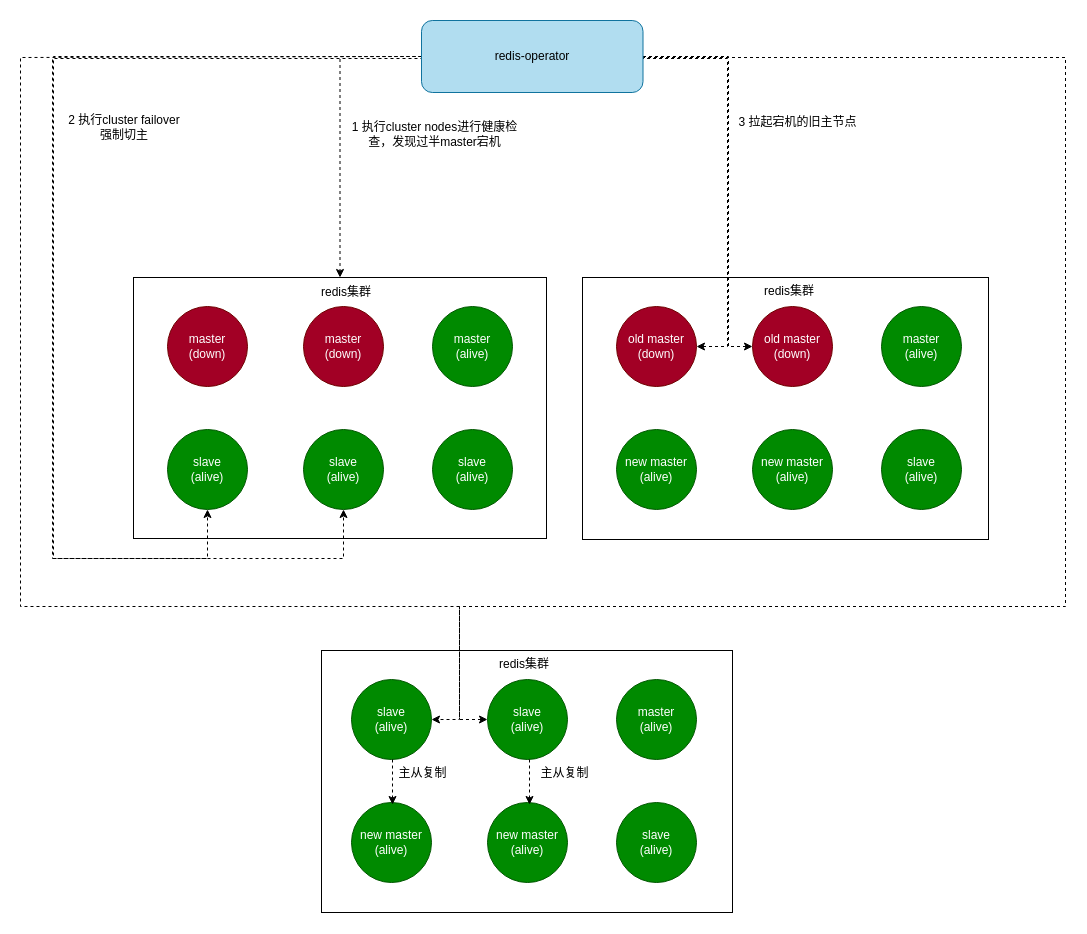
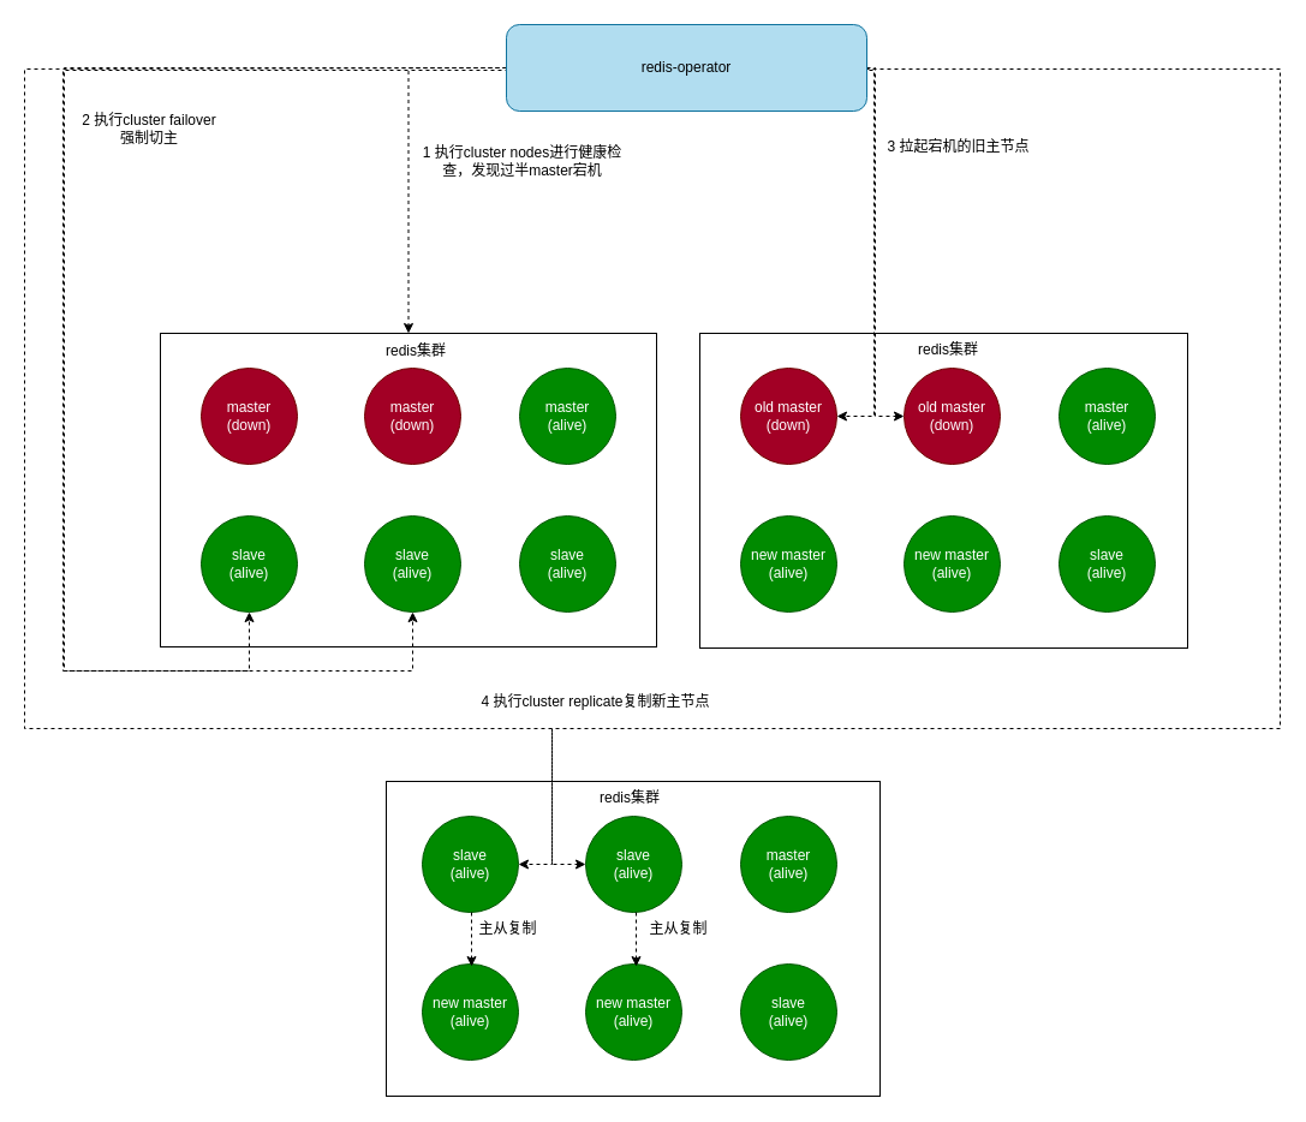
  <mxCell id="0" />
  <mxCell id="1" parent="0" />
  <mxCell id="2" value="" style="rounded=0;whiteSpace=wrap;html=1;" parent="1" vertex="1"><mxGeometry x="321" y="650" width="411" height="262" as="geometry" /></mxCell>
  <mxCell id="3" value="" style="rounded=0;whiteSpace=wrap;html=1;" parent="1" vertex="1"><mxGeometry x="133" y="277" width="413" height="261" as="geometry" /></mxCell>
  <mxCell id="4" value="master&lt;br&gt;(down)" style="ellipse;whiteSpace=wrap;html=1;aspect=fixed;fillColor=#a20025;fontColor=#ffffff;strokeColor=#6F0000;" parent="1" vertex="1"><mxGeometry x="167" y="306" width="80" height="80" as="geometry" /></mxCell>
  <mxCell id="5" value="slave&lt;br&gt;(alive)" style="ellipse;whiteSpace=wrap;html=1;aspect=fixed;fillColor=#008a00;fontColor=#ffffff;strokeColor=#005700;" parent="1" vertex="1"><mxGeometry x="167" y="429" width="80" height="80" as="geometry" /></mxCell>
  <mxCell id="6" value="master&lt;br&gt;(down)" style="ellipse;whiteSpace=wrap;html=1;aspect=fixed;fillColor=#a20025;fontColor=#ffffff;strokeColor=#6F0000;" parent="1" vertex="1"><mxGeometry x="303" y="306" width="80" height="80" as="geometry" /></mxCell>
  <mxCell id="7" value="slave&lt;br&gt;(alive)" style="ellipse;whiteSpace=wrap;html=1;aspect=fixed;fillColor=#008a00;fontColor=#ffffff;strokeColor=#005700;" parent="1" vertex="1"><mxGeometry x="303" y="429" width="80" height="80" as="geometry" /></mxCell>
  <mxCell id="8" value="master&lt;br&gt;(alive)" style="ellipse;whiteSpace=wrap;html=1;aspect=fixed;fillColor=#008a00;fontColor=#ffffff;strokeColor=#005700;" parent="1" vertex="1"><mxGeometry x="432" y="306" width="80" height="80" as="geometry" /></mxCell>
  <mxCell id="9" value="slave&lt;br&gt;(alive)" style="ellipse;whiteSpace=wrap;html=1;aspect=fixed;fillColor=#008a00;fontColor=#ffffff;strokeColor=#005700;" parent="1" vertex="1"><mxGeometry x="432" y="429" width="80" height="80" as="geometry" /></mxCell>
  <mxCell id="10" style="edgeStyle=orthogonalEdgeStyle;rounded=0;orthogonalLoop=1;jettySize=auto;html=1;exitX=1;exitY=0.5;exitDx=0;exitDy=0;dashed=1;" parent="1" source="37" target="23" edge="1"><mxGeometry relative="1" as="geometry"><mxPoint x="1065" y="622" as="targetPoint" /><Array as="points"><mxPoint x="643" y="57" /><mxPoint x="1065" y="57" /><mxPoint x="1065" y="606" /><mxPoint x="459" y="606" /><mxPoint x="459" y="719" /></Array></mxGeometry></mxCell>
  <mxCell id="11" style="edgeStyle=orthogonalEdgeStyle;rounded=0;orthogonalLoop=1;jettySize=auto;html=1;exitX=0;exitY=0.5;exitDx=0;exitDy=0;dashed=1;" parent="1" source="37" target="21" edge="1"><mxGeometry relative="1" as="geometry"><mxPoint x="50" y="758" as="targetPoint" /><Array as="points"><mxPoint x="20" y="57" /><mxPoint x="20" y="606" /><mxPoint x="459" y="606" /><mxPoint x="459" y="719" /></Array></mxGeometry></mxCell>
  <mxCell id="12" value="1 执行cluster nodes进行健康检查，发现过半master宕机" style="text;html=1;strokeColor=none;fillColor=none;align=center;verticalAlign=middle;whiteSpace=wrap;rounded=0;" parent="1" vertex="1"><mxGeometry x="344" y="119" width="181" height="30" as="geometry" /></mxCell>
  <mxCell id="13" value="" style="rounded=0;whiteSpace=wrap;html=1;" parent="1" vertex="1"><mxGeometry x="582" y="277" width="406" height="262" as="geometry" /></mxCell>
  <mxCell id="14" value="old master&lt;br&gt;(down)" style="ellipse;whiteSpace=wrap;html=1;aspect=fixed;fillColor=#a20025;fontColor=#ffffff;strokeColor=#6F0000;" parent="1" vertex="1"><mxGeometry x="616" y="306" width="80" height="80" as="geometry" /></mxCell>
  <mxCell id="15" value="new master&lt;br&gt;(alive)" style="ellipse;whiteSpace=wrap;html=1;aspect=fixed;fillColor=#008a00;fontColor=#ffffff;strokeColor=#005700;" parent="1" vertex="1"><mxGeometry x="616" y="429" width="80" height="80" as="geometry" /></mxCell>
  <mxCell id="16" value="old master&lt;br&gt;(down)" style="ellipse;whiteSpace=wrap;html=1;aspect=fixed;fillColor=#a20025;fontColor=#ffffff;strokeColor=#6F0000;" parent="1" vertex="1"><mxGeometry x="752" y="306" width="80" height="80" as="geometry" /></mxCell>
  <mxCell id="17" value="new master&lt;br&gt;(alive)" style="ellipse;whiteSpace=wrap;html=1;aspect=fixed;fillColor=#008a00;fontColor=#ffffff;strokeColor=#005700;" parent="1" vertex="1"><mxGeometry x="752" y="429" width="80" height="80" as="geometry" /></mxCell>
  <mxCell id="18" value="master&lt;br&gt;(alive)" style="ellipse;whiteSpace=wrap;html=1;aspect=fixed;fillColor=#008a00;fontColor=#ffffff;strokeColor=#005700;" parent="1" vertex="1"><mxGeometry x="881" y="306" width="80" height="80" as="geometry" /></mxCell>
  <mxCell id="19" value="slave&lt;br&gt;(alive)" style="ellipse;whiteSpace=wrap;html=1;aspect=fixed;fillColor=#008a00;fontColor=#ffffff;strokeColor=#005700;" parent="1" vertex="1"><mxGeometry x="881" y="429" width="80" height="80" as="geometry" /></mxCell>
  <mxCell id="20" value="3 拉起宕机的旧主节点" style="text;html=1;strokeColor=none;fillColor=none;align=center;verticalAlign=middle;whiteSpace=wrap;rounded=0;" parent="1" vertex="1"><mxGeometry x="732" y="107" width="131" height="30" as="geometry" /></mxCell>
  <mxCell id="21" value="slave&lt;br&gt;(alive)" style="ellipse;whiteSpace=wrap;html=1;aspect=fixed;fillColor=#008a00;fontColor=#ffffff;strokeColor=#005700;" parent="1" vertex="1"><mxGeometry x="351" y="679" width="80" height="80" as="geometry" /></mxCell>
  <mxCell id="22" value="new master&lt;br&gt;(alive)" style="ellipse;whiteSpace=wrap;html=1;aspect=fixed;fillColor=#008a00;fontColor=#ffffff;strokeColor=#005700;" parent="1" vertex="1"><mxGeometry x="351" y="802" width="80" height="80" as="geometry" /></mxCell>
  <mxCell id="23" value="slave&lt;br&gt;(alive)" style="ellipse;whiteSpace=wrap;html=1;aspect=fixed;fillColor=#008a00;fontColor=#ffffff;strokeColor=#005700;" parent="1" vertex="1"><mxGeometry x="487" y="679" width="80" height="80" as="geometry" /></mxCell>
  <mxCell id="24" value="new master&lt;br&gt;(alive)" style="ellipse;whiteSpace=wrap;html=1;aspect=fixed;fillColor=#008a00;fontColor=#ffffff;strokeColor=#005700;" parent="1" vertex="1"><mxGeometry x="487" y="802" width="80" height="80" as="geometry" /></mxCell>
  <mxCell id="25" value="master&lt;br&gt;(alive)" style="ellipse;whiteSpace=wrap;html=1;aspect=fixed;fillColor=#008a00;fontColor=#ffffff;strokeColor=#005700;" parent="1" vertex="1"><mxGeometry x="616" y="679" width="80" height="80" as="geometry" /></mxCell>
  <mxCell id="26" value="slave&lt;br&gt;(alive)" style="ellipse;whiteSpace=wrap;html=1;aspect=fixed;fillColor=#008a00;fontColor=#ffffff;strokeColor=#005700;" parent="1" vertex="1"><mxGeometry x="616" y="802" width="80" height="80" as="geometry" /></mxCell>
  <mxCell id="27" value="" style="endArrow=classic;html=1;rounded=0;dashed=1;exitX=1;exitY=0.5;exitDx=0;exitDy=0;" parent="1" edge="1"><mxGeometry width="50" height="50" relative="1" as="geometry"><mxPoint x="392" y="759" as="sourcePoint" /><mxPoint x="392" y="804" as="targetPoint" /><Array as="points" /></mxGeometry></mxCell>
  <mxCell id="28" value="" style="endArrow=classic;html=1;rounded=0;dashed=1;exitX=1;exitY=0.5;exitDx=0;exitDy=0;" parent="1" edge="1"><mxGeometry width="50" height="50" relative="1" as="geometry"><mxPoint x="529" y="759" as="sourcePoint" /><mxPoint x="529" y="804" as="targetPoint" /><Array as="points" /></mxGeometry></mxCell>
+ <mxCell id="29" value="4 执行cluster replicate复制新主节点" style="text;html=1;strokeColor=none;fillColor=none;align=center;verticalAlign=middle;whiteSpace=wrap;rounded=0;" parent="1" vertex="1"><mxGeometry x="389" y="569" width="213" height="30" as="geometry" /></mxCell>
  <mxCell id="30" value="主从复制" style="text;html=1;strokeColor=none;fillColor=none;align=center;verticalAlign=middle;whiteSpace=wrap;rounded=0;" parent="1" vertex="1"><mxGeometry x="385" y="765" width="75" height="16" as="geometry" /></mxCell>
  <mxCell id="31" value="主从复制" style="text;html=1;strokeColor=none;fillColor=none;align=center;verticalAlign=middle;whiteSpace=wrap;rounded=0;" parent="1" vertex="1"><mxGeometry x="527" y="765" width="75" height="16" as="geometry" /></mxCell>
  <mxCell id="32" style="edgeStyle=orthogonalEdgeStyle;rounded=0;orthogonalLoop=1;jettySize=auto;html=1;exitX=0;exitY=0.5;exitDx=0;exitDy=0;entryX=0.5;entryY=1;entryDx=0;entryDy=0;dashed=1;" parent="1" source="37" target="5" edge="1"><mxGeometry relative="1" as="geometry"><Array as="points"><mxPoint x="53" y="56" /><mxPoint x="53" y="558" /><mxPoint x="207" y="558" /></Array></mxGeometry></mxCell>
  <mxCell id="33" style="edgeStyle=orthogonalEdgeStyle;rounded=0;orthogonalLoop=1;jettySize=auto;html=1;exitX=0;exitY=0.5;exitDx=0;exitDy=0;dashed=1;" parent="1" source="37" target="3" edge="1"><mxGeometry relative="1" as="geometry" /></mxCell>
  <mxCell id="34" style="edgeStyle=orthogonalEdgeStyle;rounded=0;orthogonalLoop=1;jettySize=auto;html=1;exitX=0;exitY=0.5;exitDx=0;exitDy=0;dashed=1;entryX=0.5;entryY=1;entryDx=0;entryDy=0;" parent="1" source="37" target="7" edge="1"><mxGeometry relative="1" as="geometry"><mxPoint x="52" y="404" as="targetPoint" /><Array as="points"><mxPoint x="421" y="58" /><mxPoint x="52" y="58" /><mxPoint x="52" y="558" /><mxPoint x="343" y="558" /></Array></mxGeometry></mxCell>
  <mxCell id="35" style="edgeStyle=orthogonalEdgeStyle;rounded=0;orthogonalLoop=1;jettySize=auto;html=1;exitX=1;exitY=0.5;exitDx=0;exitDy=0;dashed=1;" parent="1" source="37" target="14" edge="1"><mxGeometry relative="1" as="geometry"><Array as="points"><mxPoint x="642" y="58" /><mxPoint x="727" y="58" /><mxPoint x="727" y="346" /></Array></mxGeometry></mxCell>
  <mxCell id="36" style="edgeStyle=orthogonalEdgeStyle;rounded=0;orthogonalLoop=1;jettySize=auto;html=1;exitX=1;exitY=0.5;exitDx=0;exitDy=0;dashed=1;" parent="1" source="37" target="16" edge="1"><mxGeometry relative="1" as="geometry"><Array as="points"><mxPoint x="728" y="56" /><mxPoint x="728" y="346" /></Array></mxGeometry></mxCell>
- <mxCell id="37" value="redis-operator" style="rounded=1;whiteSpace=wrap;html=1;fillColor=#b1ddf0;strokeColor=#10739e;" parent="1" vertex="1"><mxGeometry x="421" y="20" width="221.5" height="72" as="geometry" /></mxCell>
- <mxCell id="38" value="2 执行cluster failover&lt;br&gt;强制切主" style="text;html=1;strokeColor=none;fillColor=none;align=center;verticalAlign=middle;whiteSpace=wrap;rounded=0;" parent="1" vertex="1"><mxGeometry x="58" y="107" width="131.5" height="40" as="geometry" /></mxCell>
+ <mxCell id="37" value="redis-operator" style="rounded=1;whiteSpace=wrap;html=1;fillColor=#b1ddf0;strokeColor=#10739e;" parent="1" vertex="1"><mxGeometry x="421" y="20" width="300" height="72" as="geometry" /></mxCell>
+ <mxCell id="38" value="2 执行cluster failover&lt;br&gt;强制切主" style="text;html=1;strokeColor=none;fillColor=none;align=center;verticalAlign=middle;whiteSpace=wrap;rounded=0;" parent="1" vertex="1"><mxGeometry x="58" y="87" width="131.5" height="40" as="geometry" /></mxCell>
  <mxCell id="39" value="redis集群" style="text;html=1;strokeColor=none;fillColor=none;align=center;verticalAlign=middle;whiteSpace=wrap;rounded=0;" parent="1" vertex="1"><mxGeometry x="316" y="277" width="60" height="30" as="geometry" /></mxCell>
  <mxCell id="40" value="redis集群" style="text;html=1;strokeColor=none;fillColor=none;align=center;verticalAlign=middle;whiteSpace=wrap;rounded=0;" parent="1" vertex="1"><mxGeometry x="494" y="649" width="60" height="30" as="geometry" /></mxCell>
  <mxCell id="41" value="redis集群" style="text;html=1;strokeColor=none;fillColor=none;align=center;verticalAlign=middle;whiteSpace=wrap;rounded=0;" parent="1" vertex="1"><mxGeometry x="759" y="276" width="60" height="30" as="geometry" /></mxCell>
